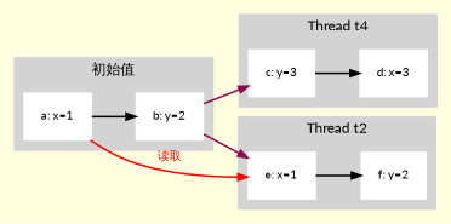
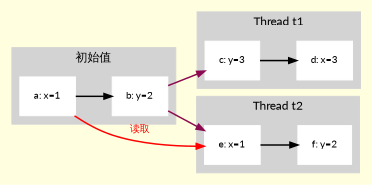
  digraph {
    bgcolor=lightyellow
    fontname=Lato
    fontsize=12
    rankdir=LR
    node [color=white fontcolor=black fontname=Lato fontsize=10 margin="0.2,0.2" shape=box style=filled]
    edge [arrowsize=0.8 color=black fontcolor=black fontname=Lato fontsize=10 penwidth=1.5]
    n1 [label="a: x=1"]
    n2 [label="b: y=2"]
    n3 [label="c: y=3"]
    n4 [label="d: x=3"]
    n5 [label="e: x=1"]
    n6 [label="f: y=2"]
    subgraph cluster_1 {
      color=lightgrey
      label="初始值"
      style=filled
      n1
      n2
    }
    subgraph cluster_2 {
      color=lightgrey
-     label="Thread t4"
+     label="Thread t1"
      style=filled
      n3
      n4
    }
    subgraph cluster_3 {
      color=lightgrey
      label="Thread t2"
      style=filled
      n5
      n6
    }
    n1 -> n2
    n1 -> n5 [color=red label=<<font color="red">读取</font>>]
    n2 -> n3 [color=deeppink4]
    n2 -> n5 [color=deeppink4]
    n3 -> n4
    n5 -> n6
  }
